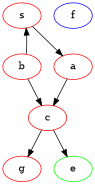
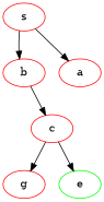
  strict digraph {
    node [color=Red]
    edge [dir=forward]
    s
    b
    a
    c
    g
    e [color=green]
-   f [color=blue]
-   b -> s
+   s -> b
    s -> a
    b -> c
-   a -> c
    c -> g
    c -> e
  }
